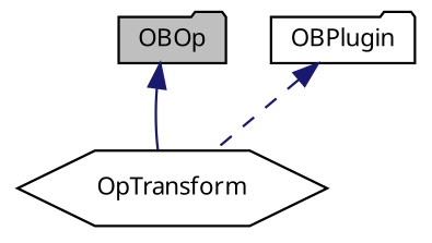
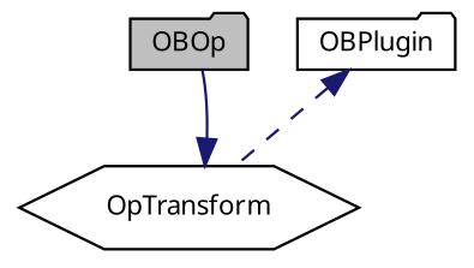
  digraph {
    fontname="Noto Sans"
    node [color=black fillcolor=white fontname="Noto Sans" fontsize=10 shape=folder style=filled]
    edge [color=midnightblue dir=back fontname="Noto Sans" fontsize=10 labelfontname=FreeSans labelfontsize=10]
    n1 [fillcolor=grey75 fontcolor=black height=0.2 label=OBOp width=0.4]
    n2 [height=0.2 label=OpTransform shape=hexagon width=0.4]
    n3 [height=0.2 label=OBPlugin width=0.4]
-   n1 -> n2 [style=solid]
+   n2 -> n1 [style=solid]
    n3 -> n2 [style=dashed]
  }
